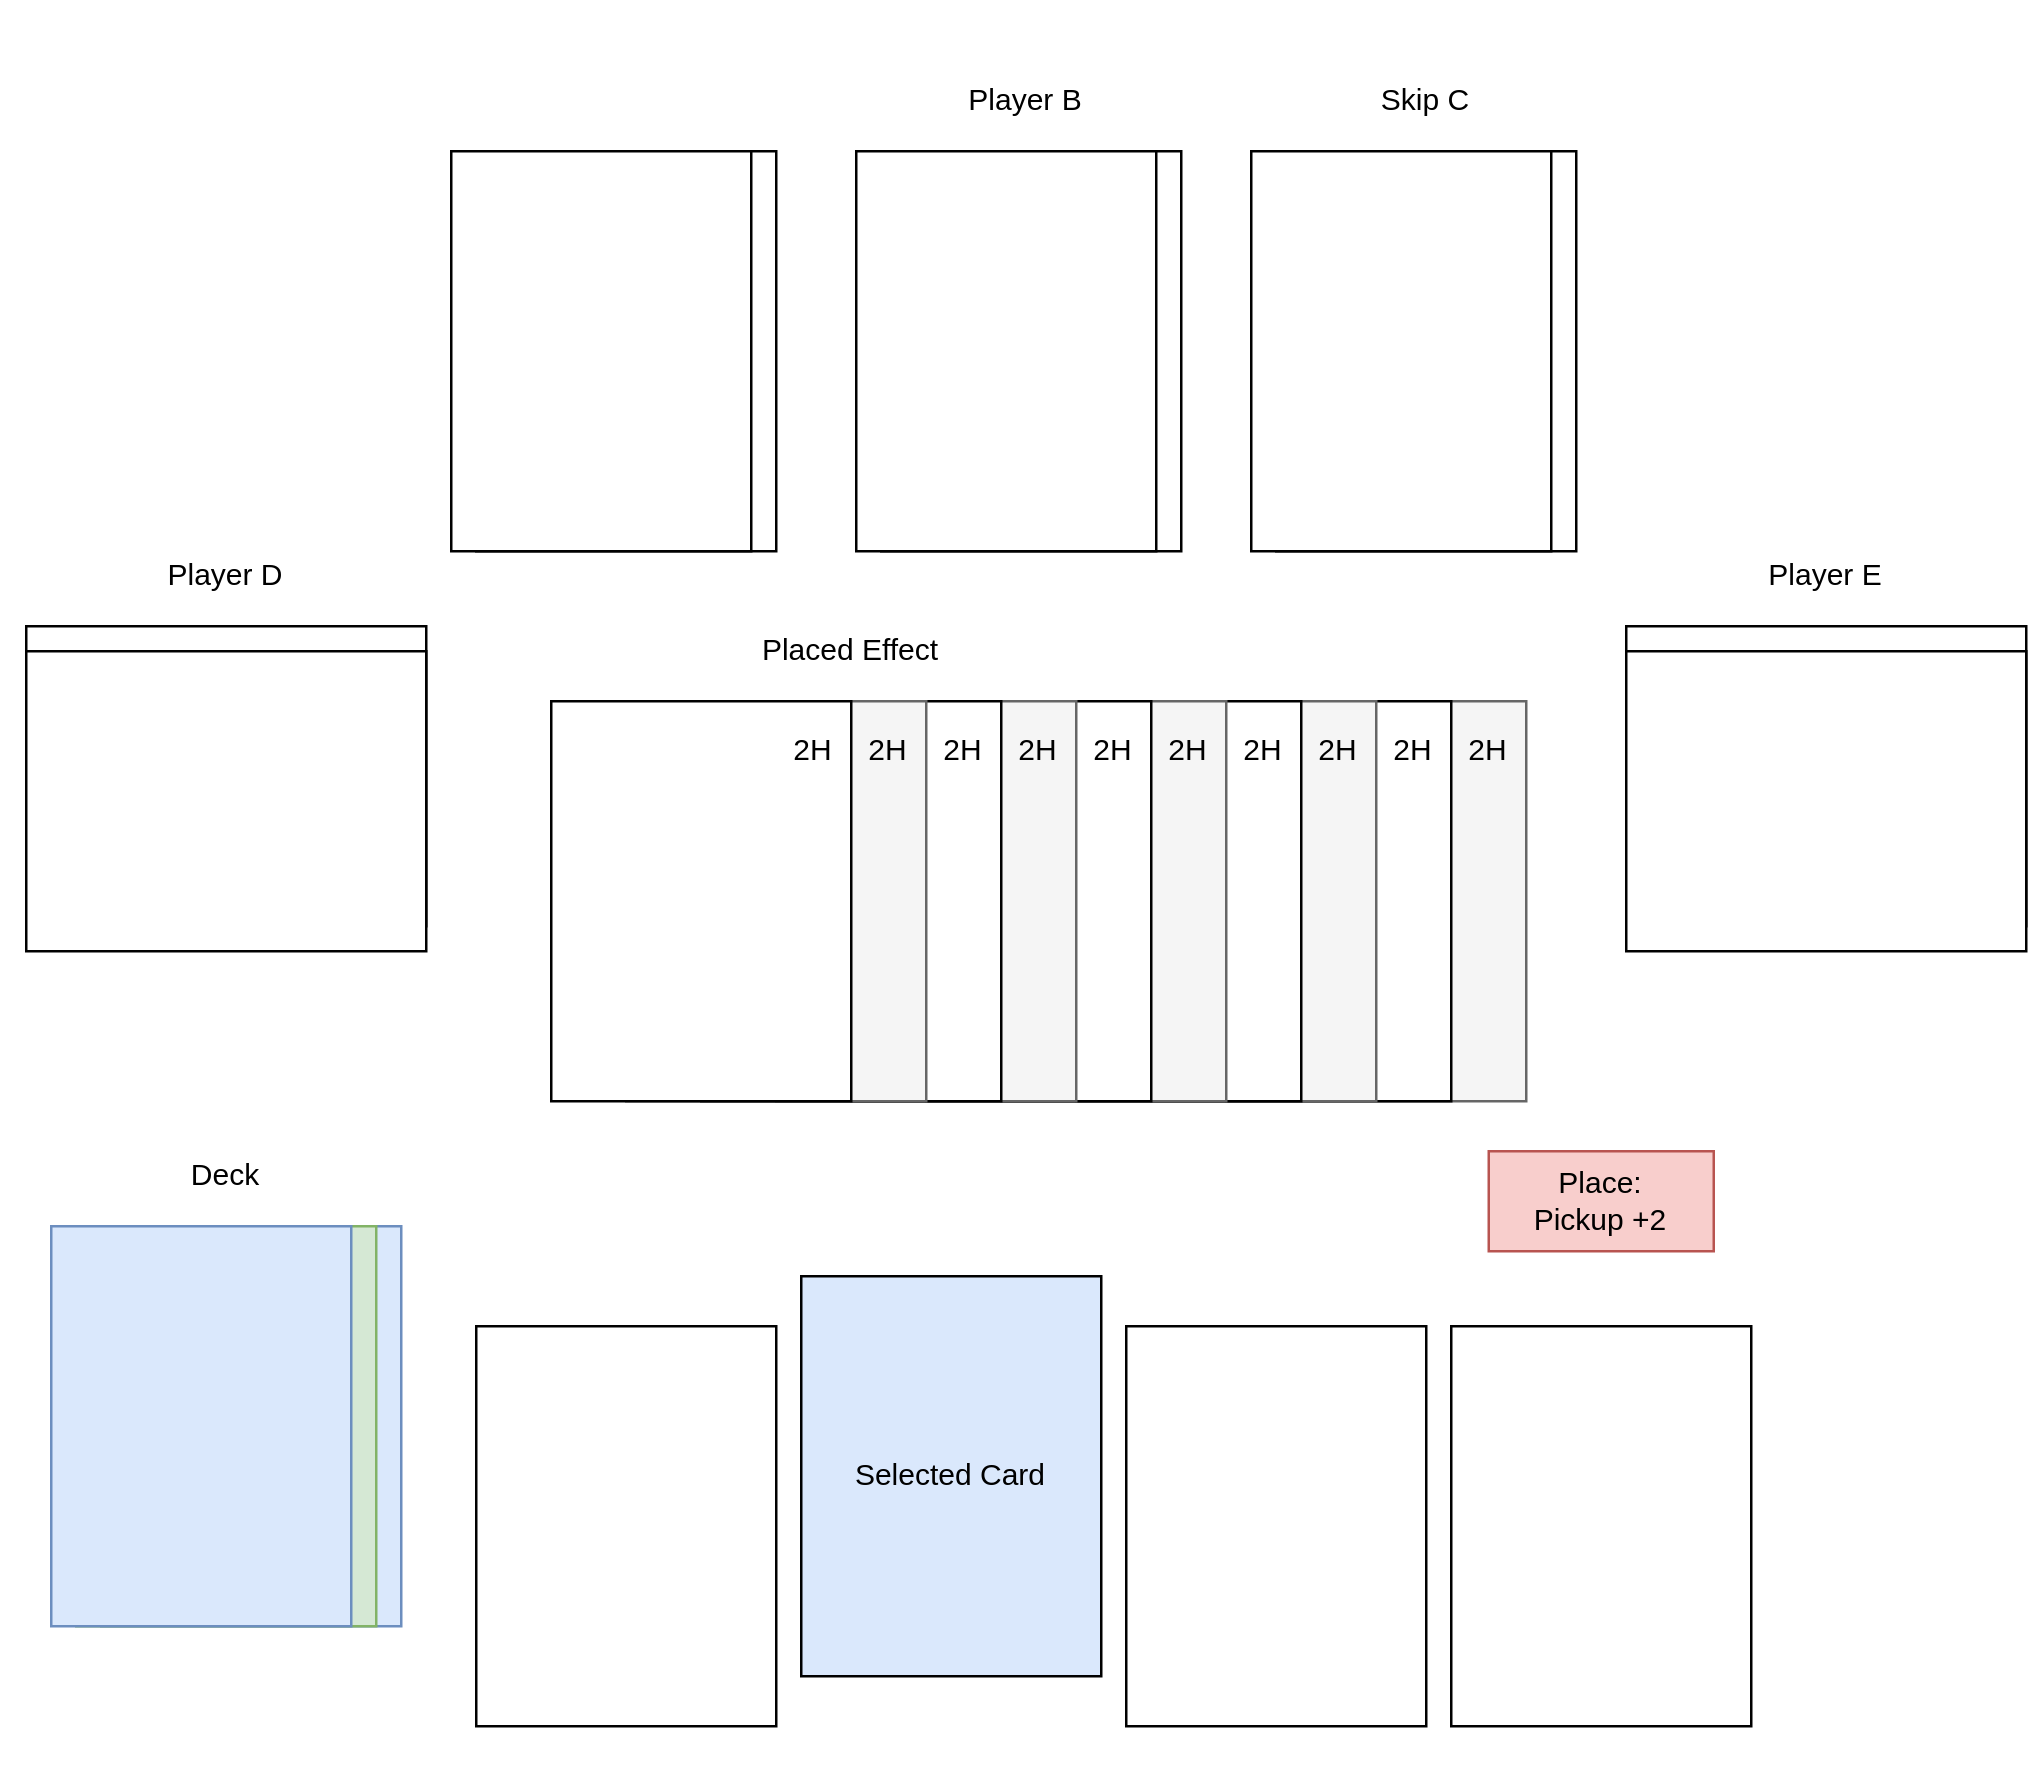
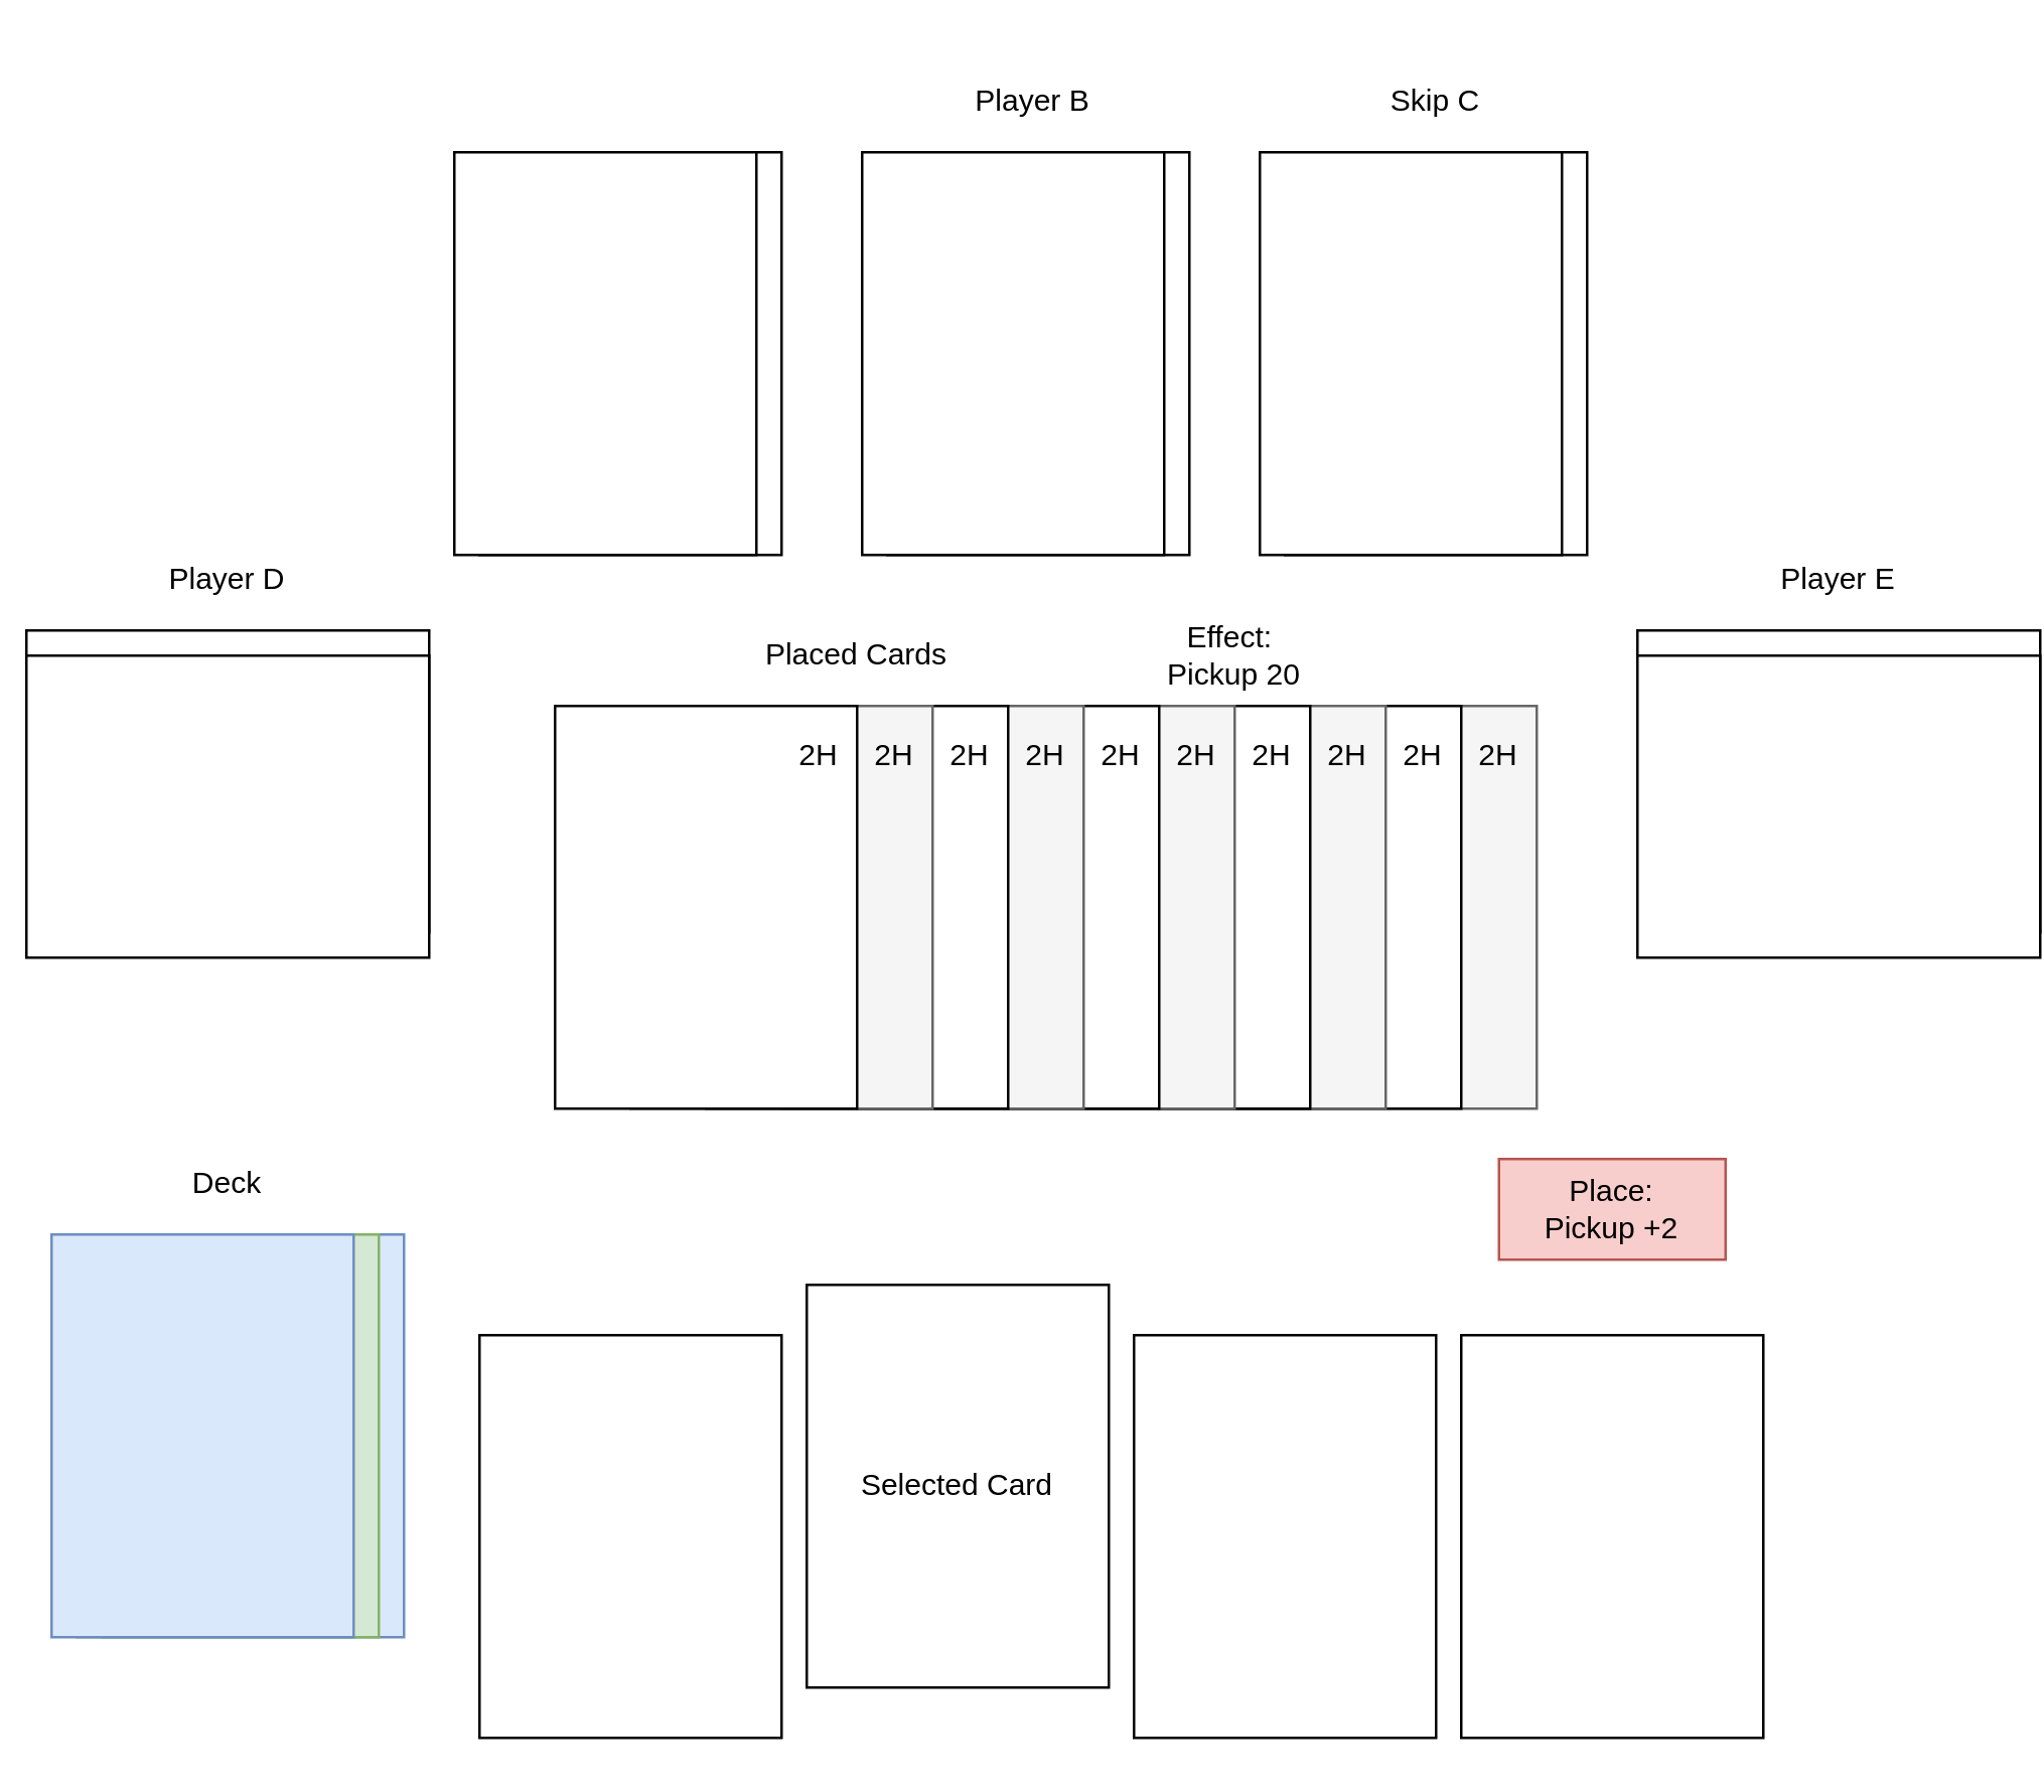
  <mxCell id="0" />
  <mxCell id="1" parent="0" />
  <mxCell id="2" value="" style="rounded=0;whiteSpace=wrap;html=1;" vertex="1" parent="1"><mxGeometry x="190" y="60" width="120" height="160" as="geometry" /></mxCell>
  <mxCell id="3" value="" style="rounded=0;whiteSpace=wrap;html=1;" vertex="1" parent="1"><mxGeometry x="352" y="60" width="120" height="160" as="geometry" /></mxCell>
  <mxCell id="4" value="Player B" style="text;html=1;strokeColor=none;fillColor=none;align=center;verticalAlign=middle;whiteSpace=wrap;rounded=0;" vertex="1" parent="1"><mxGeometry x="350" y="20" width="120" height="40" as="geometry" /></mxCell>
  <mxCell id="5" value="" style="rounded=0;whiteSpace=wrap;html=1;" vertex="1" parent="1"><mxGeometry x="510" y="60" width="120" height="160" as="geometry" /></mxCell>
  <mxCell id="6" value="Skip C" style="text;html=1;strokeColor=none;fillColor=none;align=center;verticalAlign=middle;whiteSpace=wrap;rounded=0;" vertex="1" parent="1"><mxGeometry x="510" y="20" width="120" height="40" as="geometry" /></mxCell>
  <mxCell id="7" value="" style="rounded=0;whiteSpace=wrap;html=1;rotation=270;" vertex="1" parent="1"><mxGeometry x="30" y="230" width="120" height="160" as="geometry" /></mxCell>
  <mxCell id="8" value="Player D" style="text;html=1;strokeColor=none;fillColor=none;align=center;verticalAlign=middle;whiteSpace=wrap;rounded=0;" vertex="1" parent="1"><mxGeometry x="30" y="210" width="120" height="40" as="geometry" /></mxCell>
  <mxCell id="9" value="" style="rounded=0;whiteSpace=wrap;html=1;rotation=270;" vertex="1" parent="1"><mxGeometry x="670" y="230" width="120" height="160" as="geometry" /></mxCell>
  <mxCell id="10" value="Player E" style="text;html=1;strokeColor=none;fillColor=none;align=center;verticalAlign=middle;whiteSpace=wrap;rounded=0;" vertex="1" parent="1"><mxGeometry x="670" y="210" width="120" height="40" as="geometry" /></mxCell>
  <mxCell id="11" value="" style="rounded=0;whiteSpace=wrap;html=1;fillColor=#f5f5f5;strokeColor=#666666;fontColor=#333333;" vertex="1" parent="1"><mxGeometry x="490" y="280" width="120" height="160" as="geometry" /></mxCell>
  <mxCell id="12" value="" style="rounded=0;whiteSpace=wrap;html=1;" vertex="1" parent="1"><mxGeometry x="460" y="280" width="120" height="160" as="geometry" /></mxCell>
  <mxCell id="13" value="" style="rounded=0;whiteSpace=wrap;html=1;fillColor=#f5f5f5;strokeColor=#666666;fontColor=#333333;" vertex="1" parent="1"><mxGeometry x="430" y="280" width="120" height="160" as="geometry" /></mxCell>
  <mxCell id="14" value="" style="rounded=0;whiteSpace=wrap;html=1;" vertex="1" parent="1"><mxGeometry x="400" y="280" width="120" height="160" as="geometry" /></mxCell>
  <mxCell id="15" value="" style="rounded=0;whiteSpace=wrap;html=1;fillColor=#f5f5f5;strokeColor=#666666;fontColor=#333333;" vertex="1" parent="1"><mxGeometry x="370" y="280" width="120" height="160" as="geometry" /></mxCell>
  <mxCell id="16" value="" style="rounded=0;whiteSpace=wrap;html=1;" vertex="1" parent="1"><mxGeometry x="340" y="280" width="120" height="160" as="geometry" /></mxCell>
  <mxCell id="17" value="" style="rounded=0;whiteSpace=wrap;html=1;fillColor=#f5f5f5;strokeColor=#666666;fontColor=#333333;" vertex="1" parent="1"><mxGeometry x="310" y="280" width="120" height="160" as="geometry" /></mxCell>
  <mxCell id="18" value="" style="rounded=0;whiteSpace=wrap;html=1;" vertex="1" parent="1"><mxGeometry x="280" y="280" width="120" height="160" as="geometry" /></mxCell>
  <mxCell id="19" value="" style="rounded=0;whiteSpace=wrap;html=1;fillColor=#f5f5f5;strokeColor=#666666;fontColor=#333333;" vertex="1" parent="1"><mxGeometry x="250" y="280" width="120" height="160" as="geometry" /></mxCell>
  <mxCell id="20" value="" style="rounded=0;whiteSpace=wrap;html=1;" vertex="1" parent="1"><mxGeometry x="220" y="280" width="120" height="160" as="geometry" /></mxCell>
- <mxCell id="21" value="Placed Effect" style="text;html=1;strokeColor=none;fillColor=none;align=center;verticalAlign=middle;whiteSpace=wrap;rounded=0;" vertex="1" parent="1"><mxGeometry x="280" y="240" width="120" height="40" as="geometry" /></mxCell>
+ <mxCell id="21" value="Placed Cards" style="text;html=1;strokeColor=none;fillColor=none;align=center;verticalAlign=middle;whiteSpace=wrap;rounded=0;" vertex="1" parent="1"><mxGeometry x="280" y="240" width="120" height="40" as="geometry" /></mxCell>
  <mxCell id="22" value="" style="rounded=0;whiteSpace=wrap;html=1;fillColor=#dae8fc;strokeColor=#6c8ebf;" vertex="1" parent="1"><mxGeometry x="40" y="490" width="120" height="160" as="geometry" /></mxCell>
  <mxCell id="23" value="" style="rounded=0;whiteSpace=wrap;html=1;fillColor=#d5e8d4;strokeColor=#82b366;" vertex="1" parent="1"><mxGeometry x="30" y="490" width="120" height="160" as="geometry" /></mxCell>
  <mxCell id="24" value="" style="rounded=0;whiteSpace=wrap;html=1;fillColor=#dae8fc;strokeColor=#6c8ebf;" vertex="1" parent="1"><mxGeometry x="20" y="490" width="120" height="160" as="geometry" /></mxCell>
  <mxCell id="25" value="Deck" style="text;html=1;strokeColor=none;fillColor=none;align=center;verticalAlign=middle;whiteSpace=wrap;rounded=0;" vertex="1" parent="1"><mxGeometry x="30" y="450" width="120" height="40" as="geometry" /></mxCell>
  <mxCell id="26" value="" style="rounded=0;whiteSpace=wrap;html=1;" vertex="1" parent="1"><mxGeometry x="190" y="530" width="120" height="160" as="geometry" /></mxCell>
- <mxCell id="27" value="Selected Card" style="rounded=0;whiteSpace=wrap;html=1;fillColor=#dae8fc;" vertex="1" parent="1"><mxGeometry x="320" y="510" width="120" height="160" as="geometry" /></mxCell>
+ <mxCell id="27" value="Selected Card" style="rounded=0;whiteSpace=wrap;html=1;" vertex="1" parent="1"><mxGeometry x="320" y="510" width="120" height="160" as="geometry" /></mxCell>
  <mxCell id="28" value="" style="rounded=0;whiteSpace=wrap;html=1;" vertex="1" parent="1"><mxGeometry x="450" y="530" width="120" height="160" as="geometry" /></mxCell>
  <mxCell id="29" value="" style="rounded=0;whiteSpace=wrap;html=1;" vertex="1" parent="1"><mxGeometry x="580" y="530" width="120" height="160" as="geometry" /></mxCell>
  <mxCell id="30" value="Place:&lt;br&gt;Pickup +2" style="rounded=0;whiteSpace=wrap;html=1;fillColor=#f8cecc;strokeColor=#b85450;" vertex="1" parent="1"><mxGeometry x="595" y="460" width="90" height="40" as="geometry" /></mxCell>
  <mxCell id="31" value="2H" style="text;html=1;strokeColor=none;fillColor=none;align=center;verticalAlign=middle;whiteSpace=wrap;rounded=0;" vertex="1" parent="1"><mxGeometry x="310" y="280" width="30" height="40" as="geometry" /></mxCell>
  <mxCell id="32" value="2H" style="text;html=1;strokeColor=none;fillColor=none;align=center;verticalAlign=middle;whiteSpace=wrap;rounded=0;" vertex="1" parent="1"><mxGeometry x="340" y="280" width="30" height="40" as="geometry" /></mxCell>
  <mxCell id="33" value="2H" style="text;html=1;strokeColor=none;fillColor=none;align=center;verticalAlign=middle;whiteSpace=wrap;rounded=0;" vertex="1" parent="1"><mxGeometry x="370" y="280" width="30" height="40" as="geometry" /></mxCell>
  <mxCell id="34" value="2H" style="text;html=1;strokeColor=none;fillColor=none;align=center;verticalAlign=middle;whiteSpace=wrap;rounded=0;" vertex="1" parent="1"><mxGeometry x="400" y="280" width="30" height="40" as="geometry" /></mxCell>
  <mxCell id="35" value="2H" style="text;html=1;strokeColor=none;fillColor=none;align=center;verticalAlign=middle;whiteSpace=wrap;rounded=0;" vertex="1" parent="1"><mxGeometry x="430" y="280" width="30" height="40" as="geometry" /></mxCell>
  <mxCell id="36" value="2H" style="text;html=1;strokeColor=none;fillColor=none;align=center;verticalAlign=middle;whiteSpace=wrap;rounded=0;" vertex="1" parent="1"><mxGeometry x="460" y="280" width="30" height="40" as="geometry" /></mxCell>
  <mxCell id="37" value="2H" style="text;html=1;strokeColor=none;fillColor=none;align=center;verticalAlign=middle;whiteSpace=wrap;rounded=0;" vertex="1" parent="1"><mxGeometry x="490" y="280" width="30" height="40" as="geometry" /></mxCell>
  <mxCell id="38" value="2H" style="text;html=1;strokeColor=none;fillColor=none;align=center;verticalAlign=middle;whiteSpace=wrap;rounded=0;" vertex="1" parent="1"><mxGeometry x="520" y="280" width="30" height="40" as="geometry" /></mxCell>
  <mxCell id="39" value="2H" style="text;html=1;strokeColor=none;fillColor=none;align=center;verticalAlign=middle;whiteSpace=wrap;rounded=0;" vertex="1" parent="1"><mxGeometry x="550" y="280" width="30" height="40" as="geometry" /></mxCell>
  <mxCell id="40" value="2H" style="text;html=1;strokeColor=none;fillColor=none;align=center;verticalAlign=middle;whiteSpace=wrap;rounded=0;" vertex="1" parent="1"><mxGeometry x="580" y="280" width="30" height="40" as="geometry" /></mxCell>
  <mxCell id="41" value="" style="rounded=0;whiteSpace=wrap;html=1;" vertex="1" parent="1"><mxGeometry x="180" y="60" width="120" height="160" as="geometry" /></mxCell>
  <mxCell id="42" value="" style="rounded=0;whiteSpace=wrap;html=1;" vertex="1" parent="1"><mxGeometry x="342" y="60" width="120" height="160" as="geometry" /></mxCell>
  <mxCell id="43" value="" style="rounded=0;whiteSpace=wrap;html=1;" vertex="1" parent="1"><mxGeometry x="500" y="60" width="120" height="160" as="geometry" /></mxCell>
  <mxCell id="44" value="" style="rounded=0;whiteSpace=wrap;html=1;rotation=270;" vertex="1" parent="1"><mxGeometry x="30" y="240" width="120" height="160" as="geometry" /></mxCell>
  <mxCell id="45" value="" style="rounded=0;whiteSpace=wrap;html=1;rotation=270;" vertex="1" parent="1"><mxGeometry x="670" y="240" width="120" height="160" as="geometry" /></mxCell>
+ <mxCell id="46" value="Effect:&amp;nbsp;&lt;br&gt;Pickup 20" style="text;html=1;strokeColor=none;fillColor=none;align=center;verticalAlign=middle;whiteSpace=wrap;rounded=0;" vertex="1" parent="1"><mxGeometry x="430" y="240" width="120" height="40" as="geometry" /></mxCell>
